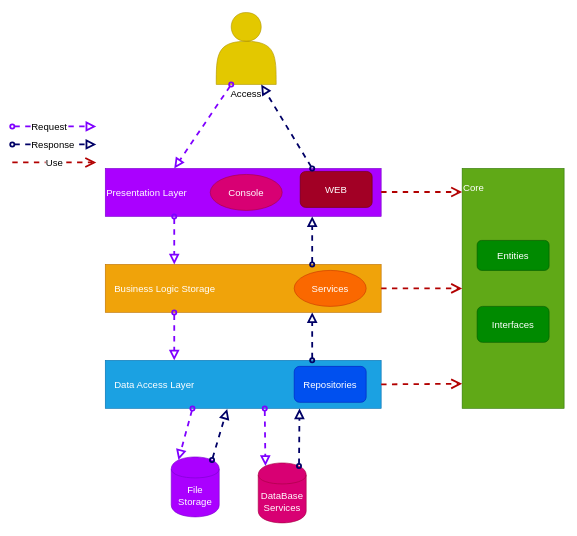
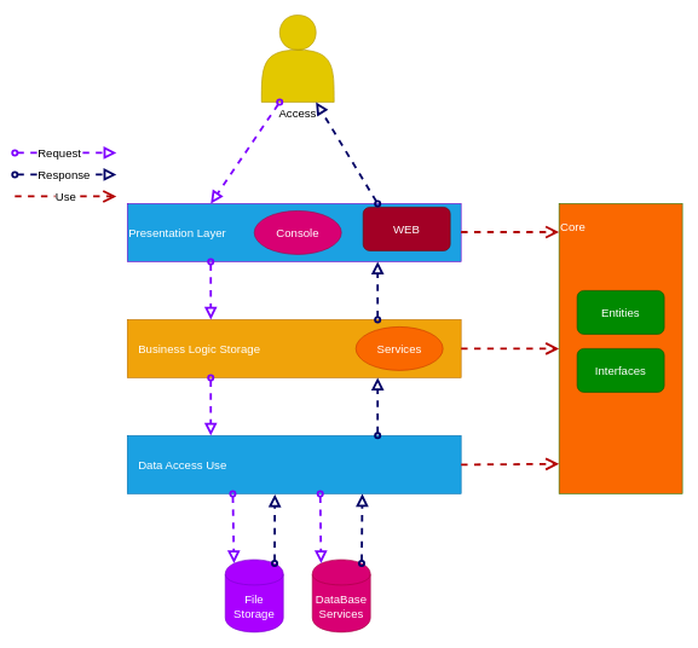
  <mxCell id="0" />
  <mxCell id="1" parent="0" />
- <mxCell id="2" value="Presentation Layer" style="rounded=0;whiteSpace=wrap;html=1;align=left;fillColor=#aa00ff;strokeColor=#7700CC;fontColor=#ffffff;fontSize=16;" vertex="1" parent="1"><mxGeometry x="175" y="280" width="460" height="80" as="geometry" /></mxCell>
+ <mxCell id="2" value="Presentation Layer" style="rounded=0;whiteSpace=wrap;html=1;align=left;fillColor=#1ba1e2;strokeColor=#7700CC;fontColor=#ffffff;fontSize=16;" vertex="1" parent="1"><mxGeometry x="175" y="280" width="460" height="80" as="geometry" /></mxCell>
  <mxCell id="3" value="Console" style="ellipse;whiteSpace=wrap;html=1;fillColor=#d80073;strokeColor=#A50040;fontColor=#ffffff;fontSize=16;" vertex="1" parent="1"><mxGeometry x="350" y="290" width="120" height="60" as="geometry" /></mxCell>
  <mxCell id="4" value="WEB" style="rounded=1;whiteSpace=wrap;html=1;fillColor=#a20025;strokeColor=#6F0000;fontColor=#ffffff;fontSize=16;" vertex="1" parent="1"><mxGeometry x="500" y="285" width="120" height="60" as="geometry" /></mxCell>
  <mxCell id="5" value="&amp;nbsp; &amp;nbsp;Business Logic Storage" style="rounded=0;whiteSpace=wrap;html=1;align=left;fillColor=#f0a30a;strokeColor=#BD7000;fontColor=#ffffff;fontSize=16;" vertex="1" parent="1"><mxGeometry x="175" y="440" width="460" height="80" as="geometry" /></mxCell>
- <mxCell id="6" value="&amp;nbsp; &amp;nbsp;Data Access Layer" style="rounded=0;whiteSpace=wrap;html=1;align=left;fillColor=#1ba1e2;strokeColor=#006EAF;fontColor=#ffffff;fontSize=16;" vertex="1" parent="1"><mxGeometry x="175" y="600" width="460" height="80" as="geometry" /></mxCell>
- <mxCell id="7" value="File Storage" style="shape=cylinder;whiteSpace=wrap;html=1;boundedLbl=1;backgroundOutline=1;fillColor=#aa00ff;strokeColor=#7700CC;fontColor=#ffffff;fontSize=16;" vertex="1" parent="1"><mxGeometry x="285" y="761" width="80" height="100" as="geometry" /></mxCell>
+ <mxCell id="6" value="&amp;nbsp; &amp;nbsp;Data Access Use" style="rounded=0;whiteSpace=wrap;html=1;align=left;fillColor=#1ba1e2;strokeColor=#006EAF;fontColor=#ffffff;fontSize=16;" vertex="1" parent="1"><mxGeometry x="175" y="600" width="460" height="80" as="geometry" /></mxCell>
+ <mxCell id="7" value="File Storage" style="shape=cylinder;whiteSpace=wrap;html=1;boundedLbl=1;backgroundOutline=1;fillColor=#aa00ff;strokeColor=#7700CC;fontColor=#ffffff;fontSize=16;" vertex="1" parent="1"><mxGeometry x="310" y="771" width="80" height="100" as="geometry" /></mxCell>
  <mxCell id="8" value="DataBase&lt;br style=&quot;font-size: 16px;&quot;&gt;Services" style="shape=cylinder;whiteSpace=wrap;html=1;boundedLbl=1;backgroundOutline=1;fillColor=#d80073;strokeColor=#A50040;fontColor=#ffffff;fontSize=16;" vertex="1" parent="1"><mxGeometry x="430" y="771" width="80" height="100" as="geometry" /></mxCell>
- <mxCell id="9" value="&lt;p style=&quot;line-height: 120%; font-size: 16px;&quot;&gt;Core&lt;/p&gt;" style="rounded=0;whiteSpace=wrap;html=1;fillColor=#60a917;strokeColor=#2D7600;align=left;verticalAlign=top;fontSize=16;fontColor=#ffffff;" vertex="1" parent="1"><mxGeometry x="770" y="280" width="170" height="400" as="geometry" /></mxCell>
- <mxCell id="10" value="Entities" style="rounded=1;whiteSpace=wrap;html=1;fillColor=#008a00;strokeColor=#005700;fontColor=#ffffff;fontSize=16;" vertex="1" parent="1"><mxGeometry x="795" y="400" width="120" height="50" as="geometry" /></mxCell>
- <mxCell id="11" value="&lt;div&gt;&lt;span&gt;Interfaces&lt;/span&gt;&lt;br&gt;&lt;/div&gt;" style="rounded=1;whiteSpace=wrap;html=1;fillColor=#008a00;strokeColor=#005700;fontColor=#ffffff;fontSize=16;" vertex="1" parent="1"><mxGeometry x="795" y="510" width="120" height="60" as="geometry" /></mxCell>
+ <mxCell id="9" value="&lt;p style=&quot;line-height: 120%; font-size: 16px;&quot;&gt;Core&lt;/p&gt;" style="rounded=0;whiteSpace=wrap;html=1;fillColor=#fa6800;strokeColor=#2D7600;align=left;verticalAlign=top;fontSize=16;fontColor=#ffffff;" vertex="1" parent="1"><mxGeometry x="770" y="280" width="170" height="400" as="geometry" /></mxCell>
+ <mxCell id="10" value="Entities" style="rounded=1;whiteSpace=wrap;html=1;fillColor=#008a00;strokeColor=#005700;fontColor=#ffffff;fontSize=16;" vertex="1" parent="1"><mxGeometry x="795" y="400" width="120" height="60" as="geometry" /></mxCell>
+ <mxCell id="11" value="&lt;div&gt;&lt;span&gt;Interfaces&lt;/span&gt;&lt;br&gt;&lt;/div&gt;" style="rounded=1;whiteSpace=wrap;html=1;fillColor=#008a00;strokeColor=#005700;fontColor=#ffffff;fontSize=16;" vertex="1" parent="1"><mxGeometry x="795" y="480" width="120" height="60" as="geometry" /></mxCell>
  <mxCell id="12" value="" style="endArrow=open;endSize=12;dashed=1;html=1;fillColor=#e51400;strokeColor=#B20000;fontSize=16;exitX=1;exitY=0.5;exitDx=0;exitDy=0;strokeWidth=3;" edge="1" parent="1" source="5"><mxGeometry width="160" relative="1" as="geometry"><mxPoint x="640" y="469.41" as="sourcePoint" /><mxPoint x="770" y="480" as="targetPoint" /></mxGeometry></mxCell>
  <mxCell id="13" value="&lt;div&gt;&lt;span&gt;Services&lt;/span&gt;&lt;br&gt;&lt;/div&gt;" style="ellipse;whiteSpace=wrap;html=1;fillColor=#fa6800;strokeColor=#C73500;fontColor=#ffffff;fontSize=16;" vertex="1" parent="1"><mxGeometry x="490" y="450" width="120" height="60" as="geometry" /></mxCell>
  <mxCell id="14" value="" style="endArrow=open;endSize=12;dashed=1;html=1;fillColor=#e51400;strokeColor=#B20000;fontSize=16;exitX=1;exitY=0.5;exitDx=0;exitDy=0;strokeWidth=3;" edge="1" parent="1" source="6"><mxGeometry width="160" relative="1" as="geometry"><mxPoint x="660" y="680" as="sourcePoint" /><mxPoint x="770" y="639" as="targetPoint" /></mxGeometry></mxCell>
  <mxCell id="15" value="" style="startArrow=oval;startFill=0;startSize=7;endArrow=block;endFill=0;endSize=10;dashed=1;html=1;fontSize=16;align=center;fillColor=#76608a;strokeColor=#7F00FF;strokeWidth=3;" edge="1" parent="1"><mxGeometry width="100" relative="1" as="geometry"><mxPoint x="20" y="210" as="sourcePoint" /><mxPoint x="160" y="210" as="targetPoint" /></mxGeometry></mxCell>
  <mxCell id="16" value="Request" style="edgeLabel;html=1;align=left;verticalAlign=middle;resizable=0;points=[];fontSize=16;" vertex="1" connectable="0" parent="15"><mxGeometry x="-0.338" relative="1" as="geometry"><mxPoint x="-15.88" as="offset" /></mxGeometry></mxCell>
  <mxCell id="17" value="" style="startArrow=oval;startFill=0;startSize=7;endArrow=block;endFill=0;endSize=10;dashed=1;html=1;fontSize=16;align=center;fillColor=#647687;strokeColor=#000066;strokeWidth=3;" edge="1" parent="1"><mxGeometry width="100" relative="1" as="geometry"><mxPoint x="20" y="240" as="sourcePoint" /><mxPoint x="160" y="240" as="targetPoint" /></mxGeometry></mxCell>
  <mxCell id="18" value="Response" style="edgeLabel;html=1;align=left;verticalAlign=middle;resizable=0;points=[];fontSize=16;" vertex="1" connectable="0" parent="17"><mxGeometry x="-0.338" relative="1" as="geometry"><mxPoint x="-15.88" as="offset" /></mxGeometry></mxCell>
  <mxCell id="19" value="" style="startArrow=oval;startFill=0;startSize=7;endArrow=block;endFill=0;endSize=10;dashed=1;html=1;fontSize=16;align=center;fillColor=#76608a;strokeColor=#7F00FF;strokeWidth=3;entryX=0.25;entryY=0;entryDx=0;entryDy=0;exitX=0.25;exitY=1;exitDx=0;exitDy=0;" edge="1" parent="1" source="2" target="5"><mxGeometry width="100" relative="1" as="geometry"><mxPoint x="40" y="399.41" as="sourcePoint" /><mxPoint x="180" y="399.41" as="targetPoint" /></mxGeometry></mxCell>
  <mxCell id="20" value="" style="startArrow=oval;startFill=0;startSize=7;endArrow=block;endFill=0;endSize=10;dashed=1;html=1;fontSize=16;align=center;fillColor=#647687;strokeColor=#000066;strokeWidth=3;entryX=0.75;entryY=1;entryDx=0;entryDy=0;exitX=0.75;exitY=0;exitDx=0;exitDy=0;" edge="1" parent="1" source="5" target="2"><mxGeometry width="100" relative="1" as="geometry"><mxPoint x="35" y="390" as="sourcePoint" /><mxPoint x="175" y="390" as="targetPoint" /></mxGeometry></mxCell>
  <mxCell id="21" value="" style="startArrow=oval;startFill=0;startSize=7;endArrow=block;endFill=0;endSize=10;dashed=1;html=1;fontSize=16;align=center;fillColor=#76608a;strokeColor=#7F00FF;strokeWidth=3;exitX=0.25;exitY=1;exitDx=0;exitDy=0;entryX=0.25;entryY=0;entryDx=0;entryDy=0;" edge="1" parent="1" source="5" target="6"><mxGeometry width="100" relative="1" as="geometry"><mxPoint x="290" y="540" as="sourcePoint" /><mxPoint x="290" y="620" as="targetPoint" /></mxGeometry></mxCell>
  <mxCell id="22" value="" style="startArrow=oval;startFill=0;startSize=7;endArrow=block;endFill=0;endSize=10;dashed=1;html=1;fontSize=16;align=center;fillColor=#647687;strokeColor=#000066;strokeWidth=3;entryX=0.75;entryY=1;entryDx=0;entryDy=0;exitX=0.75;exitY=0;exitDx=0;exitDy=0;" edge="1" parent="1" source="6" target="5"><mxGeometry width="100" relative="1" as="geometry"><mxPoint x="520" y="630" as="sourcePoint" /><mxPoint x="520" y="550" as="targetPoint" /></mxGeometry></mxCell>
  <mxCell id="23" value="Use" style="endArrow=open;endSize=12;dashed=1;html=1;fillColor=#e51400;strokeColor=#B20000;fontSize=16;strokeWidth=3;" edge="1" parent="1"><mxGeometry width="160" relative="1" as="geometry"><mxPoint x="20" y="270" as="sourcePoint" /><mxPoint x="160" y="270" as="targetPoint" /></mxGeometry></mxCell>
- <mxCell id="24" value="&lt;div&gt;&lt;span&gt;Repositories&lt;/span&gt;&lt;br&gt;&lt;/div&gt;" style="rounded=1;whiteSpace=wrap;html=1;fillColor=#0050ef;strokeColor=#001DBC;fontColor=#ffffff;fontSize=16;" vertex="1" parent="1"><mxGeometry x="490" y="610" width="120" height="60" as="geometry" /></mxCell>
  <mxCell id="25" value="&lt;span&gt;Access&lt;/span&gt;" style="shape=actor;whiteSpace=wrap;html=1;fontSize=16;align=center;labelPosition=center;verticalLabelPosition=bottom;verticalAlign=top;fillColor=#e3c800;strokeColor=#B09500;fontColor=#000000;labelBackgroundColor=#ffffff;labelBorderColor=none;" vertex="1" parent="1"><mxGeometry x="360" y="20" width="100" height="120" as="geometry" /></mxCell>
  <mxCell id="26" value="" style="startArrow=oval;startFill=0;startSize=7;endArrow=block;endFill=0;endSize=10;dashed=1;html=1;fontSize=16;align=center;fillColor=#76608a;strokeColor=#7F00FF;strokeWidth=3;entryX=0.25;entryY=0;entryDx=0;entryDy=0;exitX=0.25;exitY=1;exitDx=0;exitDy=0;" edge="1" parent="1" source="25" target="2"><mxGeometry width="100" relative="1" as="geometry"><mxPoint x="294.29" y="170" as="sourcePoint" /><mxPoint x="294.29" y="250" as="targetPoint" /></mxGeometry></mxCell>
  <mxCell id="27" value="" style="startArrow=oval;startFill=0;startSize=7;endArrow=block;endFill=0;endSize=10;dashed=1;html=1;fontSize=16;align=center;fillColor=#647687;strokeColor=#000066;strokeWidth=3;entryX=0.75;entryY=1;entryDx=0;entryDy=0;exitX=0.75;exitY=0;exitDx=0;exitDy=0;" edge="1" parent="1" source="2" target="25"><mxGeometry width="100" relative="1" as="geometry"><mxPoint x="524.29" y="250" as="sourcePoint" /><mxPoint x="524.29" y="170" as="targetPoint" /></mxGeometry></mxCell>
  <mxCell id="28" value="" style="startArrow=oval;startFill=0;startSize=7;endArrow=block;endFill=0;endSize=10;dashed=1;html=1;fontSize=16;align=center;fillColor=#76608a;strokeColor=#7F00FF;strokeWidth=3;exitX=0.316;exitY=1.003;exitDx=0;exitDy=0;entryX=0.15;entryY=0.05;entryDx=0;entryDy=0;entryPerimeter=0;exitPerimeter=0;" edge="1" parent="1" source="6" target="7"><mxGeometry width="100" relative="1" as="geometry"><mxPoint x="258.57" y="930" as="sourcePoint" /><mxPoint x="258.57" y="1010" as="targetPoint" /></mxGeometry></mxCell>
  <mxCell id="29" value="" style="startArrow=oval;startFill=0;startSize=7;endArrow=block;endFill=0;endSize=10;dashed=1;html=1;fontSize=16;align=center;fillColor=#647687;strokeColor=#000066;strokeWidth=3;entryX=0.442;entryY=1.012;entryDx=0;entryDy=0;exitX=0.85;exitY=0.05;exitDx=0;exitDy=0;exitPerimeter=0;entryPerimeter=0;" edge="1" parent="1" source="7" target="6"><mxGeometry width="100" relative="1" as="geometry"><mxPoint x="488.57" y="1010" as="sourcePoint" /><mxPoint x="488.57" y="930" as="targetPoint" /></mxGeometry></mxCell>
  <mxCell id="30" value="" style="startArrow=oval;startFill=0;startSize=7;endArrow=block;endFill=0;endSize=10;dashed=1;html=1;fontSize=16;align=center;fillColor=#76608a;strokeColor=#7F00FF;strokeWidth=3;exitX=0.578;exitY=1.003;exitDx=0;exitDy=0;entryX=0.15;entryY=0.05;entryDx=0;entryDy=0;entryPerimeter=0;exitPerimeter=0;" edge="1" parent="1" source="6" target="8"><mxGeometry width="100" relative="1" as="geometry"><mxPoint x="500" y="680" as="sourcePoint" /><mxPoint x="532" y="776" as="targetPoint" /></mxGeometry></mxCell>
  <mxCell id="31" value="" style="startArrow=oval;startFill=0;startSize=7;endArrow=block;endFill=0;endSize=10;dashed=1;html=1;fontSize=16;align=center;fillColor=#647687;strokeColor=#000066;strokeWidth=3;entryX=0.704;entryY=1.003;entryDx=0;entryDy=0;exitX=0.85;exitY=0.05;exitDx=0;exitDy=0;exitPerimeter=0;entryPerimeter=0;" edge="1" parent="1" source="8" target="6"><mxGeometry width="100" relative="1" as="geometry"><mxPoint x="588" y="776" as="sourcePoint" /><mxPoint x="615" y="680" as="targetPoint" /></mxGeometry></mxCell>
  <mxCell id="32" value="" style="endArrow=open;endSize=12;dashed=1;html=1;fillColor=#e51400;strokeColor=#B20000;fontSize=16;exitX=1;exitY=0.5;exitDx=0;exitDy=0;strokeWidth=3;" edge="1" parent="1"><mxGeometry width="160" relative="1" as="geometry"><mxPoint x="635" y="319.29" as="sourcePoint" /><mxPoint x="770" y="319.29" as="targetPoint" /></mxGeometry></mxCell>
